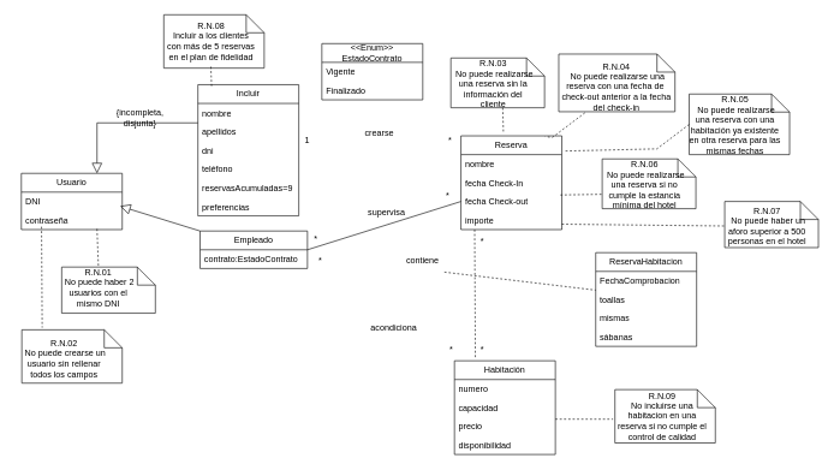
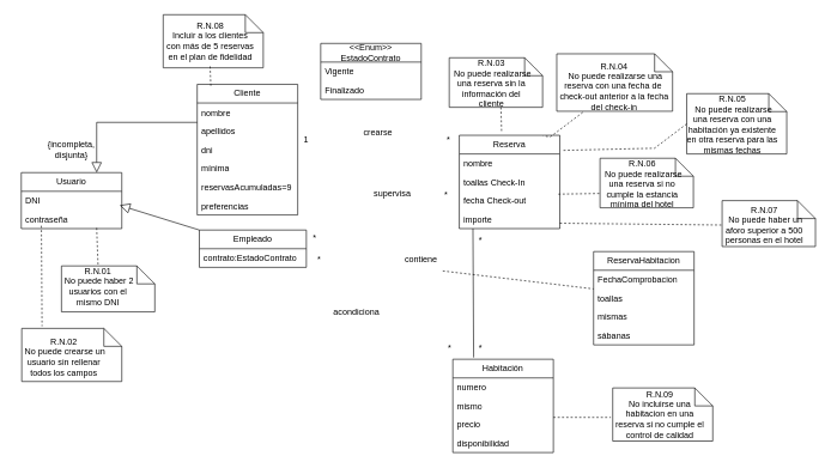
  <mxCell id="0" />
  <mxCell id="1" parent="0" />
  <mxCell id="2" value="Usuario" style="swimlane;fontStyle=0;childLayout=stackLayout;horizontal=1;startSize=26;fillColor=none;horizontalStack=0;resizeParent=1;resizeParentMax=0;resizeLast=0;collapsible=1;marginBottom=0;whiteSpace=wrap;html=1;" parent="1" vertex="1"><mxGeometry x="29" y="240" width="140" height="78" as="geometry" /></mxCell>
  <mxCell id="3" value="DNI" style="text;strokeColor=none;fillColor=none;align=left;verticalAlign=top;spacingLeft=4;spacingRight=4;overflow=hidden;rotatable=0;points=[[0,0.5],[1,0.5]];portConstraint=eastwest;whiteSpace=wrap;html=1;" parent="2" vertex="1"><mxGeometry y="26" width="140" height="26" as="geometry" /></mxCell>
  <mxCell id="4" value="contraseña" style="text;strokeColor=none;fillColor=none;align=left;verticalAlign=top;spacingLeft=4;spacingRight=4;overflow=hidden;rotatable=0;points=[[0,0.5],[1,0.5]];portConstraint=eastwest;whiteSpace=wrap;html=1;" parent="2" vertex="1"><mxGeometry y="52" width="140" height="26" as="geometry" /></mxCell>
- <mxCell id="5" value="Incluir" style="swimlane;fontStyle=0;childLayout=stackLayout;horizontal=1;startSize=26;fillColor=none;horizontalStack=0;resizeParent=1;resizeParentMax=0;resizeLast=0;collapsible=1;marginBottom=0;whiteSpace=wrap;html=1;" parent="1" vertex="1"><mxGeometry x="274" y="117" width="140" height="182" as="geometry" /></mxCell>
+ <mxCell id="5" value="Cliente" style="swimlane;fontStyle=0;childLayout=stackLayout;horizontal=1;startSize=26;fillColor=none;horizontalStack=0;resizeParent=1;resizeParentMax=0;resizeLast=0;collapsible=1;marginBottom=0;whiteSpace=wrap;html=1;" parent="1" vertex="1"><mxGeometry x="274" y="117" width="140" height="182" as="geometry" /></mxCell>
  <mxCell id="6" value="nombre" style="text;strokeColor=none;fillColor=none;align=left;verticalAlign=top;spacingLeft=4;spacingRight=4;overflow=hidden;rotatable=0;points=[[0,0.5],[1,0.5]];portConstraint=eastwest;whiteSpace=wrap;html=1;" parent="5" vertex="1"><mxGeometry y="26" width="140" height="26" as="geometry" /></mxCell>
  <mxCell id="7" value="apellidos" style="text;strokeColor=none;fillColor=none;align=left;verticalAlign=top;spacingLeft=4;spacingRight=4;overflow=hidden;rotatable=0;points=[[0,0.5],[1,0.5]];portConstraint=eastwest;whiteSpace=wrap;html=1;" parent="5" vertex="1"><mxGeometry y="52" width="140" height="26" as="geometry" /></mxCell>
  <mxCell id="8" value="dni" style="text;strokeColor=none;fillColor=none;align=left;verticalAlign=top;spacingLeft=4;spacingRight=4;overflow=hidden;rotatable=0;points=[[0,0.5],[1,0.5]];portConstraint=eastwest;whiteSpace=wrap;html=1;" parent="5" vertex="1"><mxGeometry y="78" width="140" height="26" as="geometry" /></mxCell>
- <mxCell id="9" value="teléfono" style="text;strokeColor=none;fillColor=none;align=left;verticalAlign=top;spacingLeft=4;spacingRight=4;overflow=hidden;rotatable=0;points=[[0,0.5],[1,0.5]];portConstraint=eastwest;whiteSpace=wrap;html=1;" parent="5" vertex="1"><mxGeometry y="104" width="140" height="26" as="geometry" /></mxCell>
+ <mxCell id="9" value="mínima" style="text;strokeColor=none;fillColor=none;align=left;verticalAlign=top;spacingLeft=4;spacingRight=4;overflow=hidden;rotatable=0;points=[[0,0.5],[1,0.5]];portConstraint=eastwest;whiteSpace=wrap;html=1;" parent="5" vertex="1"><mxGeometry y="104" width="140" height="26" as="geometry" /></mxCell>
  <mxCell id="10" value="reservasAcumuladas=9" style="text;strokeColor=none;fillColor=none;align=left;verticalAlign=top;spacingLeft=4;spacingRight=4;overflow=hidden;rotatable=0;points=[[0,0.5],[1,0.5]];portConstraint=eastwest;whiteSpace=wrap;html=1;" parent="5" vertex="1"><mxGeometry y="130" width="140" height="26" as="geometry" /></mxCell>
  <mxCell id="11" value="preferencias" style="text;strokeColor=none;fillColor=none;align=left;verticalAlign=top;spacingLeft=4;spacingRight=4;overflow=hidden;rotatable=0;points=[[0,0.5],[1,0.5]];portConstraint=eastwest;whiteSpace=wrap;html=1;" parent="5" vertex="1"><mxGeometry y="156" width="140" height="26" as="geometry" /></mxCell>
  <mxCell id="12" value="" style="endArrow=block;endFill=0;endSize=12;html=1;rounded=0;exitX=0;exitY=0;exitDx=0;exitDy=0;" parent="5" source="13" edge="1"><mxGeometry width="160" relative="1" as="geometry"><mxPoint x="52" y="168.5" as="sourcePoint" /><mxPoint x="-108" y="168.5" as="targetPoint" /></mxGeometry></mxCell>
  <mxCell id="13" value="Empleado" style="swimlane;fontStyle=0;childLayout=stackLayout;horizontal=1;startSize=26;fillColor=none;horizontalStack=0;resizeParent=1;resizeParentMax=0;resizeLast=0;collapsible=1;marginBottom=0;whiteSpace=wrap;html=1;" parent="1" vertex="1"><mxGeometry x="277" y="320" width="149" height="52" as="geometry" /></mxCell>
  <mxCell id="14" value="contrato:EstadoContrato" style="text;strokeColor=none;fillColor=none;align=left;verticalAlign=top;spacingLeft=4;spacingRight=4;overflow=hidden;rotatable=0;points=[[0,0.5],[1,0.5]];portConstraint=eastwest;whiteSpace=wrap;html=1;" parent="13" vertex="1"><mxGeometry y="26" width="149" height="26" as="geometry" /></mxCell>
  <mxCell id="15" value="" style="endArrow=block;endFill=0;endSize=12;html=1;rounded=0;entryX=0.75;entryY=0;entryDx=0;entryDy=0;" parent="1" target="2" edge="1"><mxGeometry width="160" relative="1" as="geometry"><mxPoint x="274" y="170" as="sourcePoint" /><mxPoint x="114" y="170" as="targetPoint" /><Array as="points"><mxPoint x="134" y="170" /></Array></mxGeometry></mxCell>
- <mxCell id="16" value="{incompleta, disjunta}" style="text;html=1;align=center;verticalAlign=middle;whiteSpace=wrap;rounded=0;" parent="1" vertex="1"><mxGeometry x="164" y="148" width="60" height="30" as="geometry" /></mxCell>
+ <mxCell id="16" value="{incompleta, disjunta}" style="text;html=1;align=center;verticalAlign=middle;whiteSpace=wrap;rounded=0;" parent="1" vertex="1"><mxGeometry x="69" y="193" width="60" height="30" as="geometry" /></mxCell>
  <mxCell id="17" value="Reserva" style="swimlane;fontStyle=0;childLayout=stackLayout;horizontal=1;startSize=26;fillColor=none;horizontalStack=0;resizeParent=1;resizeParentMax=0;resizeLast=0;collapsible=1;marginBottom=0;whiteSpace=wrap;html=1;" parent="1" vertex="1"><mxGeometry x="639" y="188" width="140" height="130" as="geometry" /></mxCell>
  <mxCell id="18" value="nombre" style="text;strokeColor=none;fillColor=none;align=left;verticalAlign=top;spacingLeft=4;spacingRight=4;overflow=hidden;rotatable=0;points=[[0,0.5],[1,0.5]];portConstraint=eastwest;whiteSpace=wrap;html=1;" parent="17" vertex="1"><mxGeometry y="26" width="140" height="26" as="geometry" /></mxCell>
- <mxCell id="19" value="fecha Check-In" style="text;strokeColor=none;fillColor=none;align=left;verticalAlign=top;spacingLeft=4;spacingRight=4;overflow=hidden;rotatable=0;points=[[0,0.5],[1,0.5]];portConstraint=eastwest;whiteSpace=wrap;html=1;" parent="17" vertex="1"><mxGeometry y="52" width="140" height="26" as="geometry" /></mxCell>
+ <mxCell id="19" value="toallas Check-In" style="text;strokeColor=none;fillColor=none;align=left;verticalAlign=top;spacingLeft=4;spacingRight=4;overflow=hidden;rotatable=0;points=[[0,0.5],[1,0.5]];portConstraint=eastwest;whiteSpace=wrap;html=1;" parent="17" vertex="1"><mxGeometry y="52" width="140" height="26" as="geometry" /></mxCell>
  <mxCell id="20" value="fecha Check-out" style="text;strokeColor=none;fillColor=none;align=left;verticalAlign=top;spacingLeft=4;spacingRight=4;overflow=hidden;rotatable=0;points=[[0,0.5],[1,0.5]];portConstraint=eastwest;whiteSpace=wrap;html=1;" parent="17" vertex="1"><mxGeometry y="78" width="140" height="26" as="geometry" /></mxCell>
  <mxCell id="21" value="importe" style="text;strokeColor=none;fillColor=none;align=left;verticalAlign=top;spacingLeft=4;spacingRight=4;overflow=hidden;rotatable=0;points=[[0,0.5],[1,0.5]];portConstraint=eastwest;whiteSpace=wrap;html=1;" parent="17" vertex="1"><mxGeometry y="104" width="140" height="26" as="geometry" /></mxCell>
  <mxCell id="22" value="Habitación" style="swimlane;fontStyle=0;childLayout=stackLayout;horizontal=1;startSize=26;fillColor=none;horizontalStack=0;resizeParent=1;resizeParentMax=0;resizeLast=0;collapsible=1;marginBottom=0;whiteSpace=wrap;html=1;" parent="1" vertex="1"><mxGeometry x="630" y="500" width="140" height="130" as="geometry" /></mxCell>
  <mxCell id="23" value="numero" style="text;strokeColor=none;fillColor=none;align=left;verticalAlign=top;spacingLeft=4;spacingRight=4;overflow=hidden;rotatable=0;points=[[0,0.5],[1,0.5]];portConstraint=eastwest;whiteSpace=wrap;html=1;" parent="22" vertex="1"><mxGeometry y="26" width="140" height="26" as="geometry" /></mxCell>
- <mxCell id="24" value="capacidad" style="text;strokeColor=none;fillColor=none;align=left;verticalAlign=top;spacingLeft=4;spacingRight=4;overflow=hidden;rotatable=0;points=[[0,0.5],[1,0.5]];portConstraint=eastwest;whiteSpace=wrap;html=1;" parent="22" vertex="1"><mxGeometry y="52" width="140" height="26" as="geometry" /></mxCell>
+ <mxCell id="24" value="mismo" style="text;strokeColor=none;fillColor=none;align=left;verticalAlign=top;spacingLeft=4;spacingRight=4;overflow=hidden;rotatable=0;points=[[0,0.5],[1,0.5]];portConstraint=eastwest;whiteSpace=wrap;html=1;" parent="22" vertex="1"><mxGeometry y="52" width="140" height="26" as="geometry" /></mxCell>
  <mxCell id="25" value="precio" style="text;strokeColor=none;fillColor=none;align=left;verticalAlign=top;spacingLeft=4;spacingRight=4;overflow=hidden;rotatable=0;points=[[0,0.5],[1,0.5]];portConstraint=eastwest;whiteSpace=wrap;html=1;" parent="22" vertex="1"><mxGeometry y="78" width="140" height="26" as="geometry" /></mxCell>
  <mxCell id="26" value="disponibilidad" style="text;strokeColor=none;fillColor=none;align=left;verticalAlign=top;spacingLeft=4;spacingRight=4;overflow=hidden;rotatable=0;points=[[0,0.5],[1,0.5]];portConstraint=eastwest;whiteSpace=wrap;html=1;" parent="22" vertex="1"><mxGeometry y="104" width="140" height="26" as="geometry" /></mxCell>
  <mxCell id="27" value="crearse" style="text;html=1;align=center;verticalAlign=middle;whiteSpace=wrap;rounded=0;" parent="1" vertex="1"><mxGeometry x="496" y="170" width="60" height="30" as="geometry" /></mxCell>
- <mxCell id="28" value="" style="endArrow=none;html=1;rounded=0;entryX=0.207;entryY=-0.019;entryDx=0;entryDy=0;entryPerimeter=0;exitX=0.136;exitY=1;exitDx=0;exitDy=0;exitPerimeter=0;dashed=1;" parent="1" source="21" target="22" edge="1"><mxGeometry relative="1" as="geometry"><mxPoint x="734" y="360" as="sourcePoint" /><mxPoint x="735.5" y="387" as="targetPoint" /><Array as="points" /></mxGeometry></mxCell>
+ <mxCell id="28" value="" style="endArrow=none;html=1;rounded=0;entryX=0.207;entryY=-0.019;entryDx=0;entryDy=0;entryPerimeter=0;exitX=0.136;exitY=1;exitDx=0;exitDy=0;exitPerimeter=0;" parent="1" source="21" target="22" edge="1"><mxGeometry relative="1" as="geometry"><mxPoint x="734" y="360" as="sourcePoint" /><mxPoint x="735.5" y="387" as="targetPoint" /><Array as="points" /></mxGeometry></mxCell>
  <mxCell id="29" value="contiene" style="text;html=1;align=center;verticalAlign=middle;whiteSpace=wrap;rounded=0;" parent="1" vertex="1"><mxGeometry x="556" y="347" width="60" height="30" as="geometry" /></mxCell>
  <mxCell id="30" value="&lt;div&gt;&amp;lt;&amp;lt;Enum&amp;gt;&amp;gt;&lt;/div&gt;&lt;div&gt;EstadoContrato&lt;br&gt;&lt;/div&gt;" style="swimlane;fontStyle=0;childLayout=stackLayout;horizontal=1;startSize=26;fillColor=none;horizontalStack=0;resizeParent=1;resizeParentMax=0;resizeLast=0;collapsible=1;marginBottom=0;whiteSpace=wrap;html=1;" parent="1" vertex="1"><mxGeometry x="446" y="60" width="140" height="78" as="geometry" /></mxCell>
  <mxCell id="31" value="Vigente" style="text;strokeColor=none;fillColor=none;align=left;verticalAlign=top;spacingLeft=4;spacingRight=4;overflow=hidden;rotatable=0;points=[[0,0.5],[1,0.5]];portConstraint=eastwest;whiteSpace=wrap;html=1;" parent="30" vertex="1"><mxGeometry y="26" width="140" height="26" as="geometry" /></mxCell>
  <mxCell id="32" value="Finalizado" style="text;strokeColor=none;fillColor=none;align=left;verticalAlign=top;spacingLeft=4;spacingRight=4;overflow=hidden;rotatable=0;points=[[0,0.5],[1,0.5]];portConstraint=eastwest;whiteSpace=wrap;html=1;" parent="30" vertex="1"><mxGeometry y="52" width="140" height="26" as="geometry" /></mxCell>
- <mxCell id="33" value="" style="endArrow=none;html=1;rounded=0;exitX=1;exitY=0.5;exitDx=0;exitDy=0;entryX=0;entryY=0.5;entryDx=0;entryDy=0;" parent="1" source="13" target="20" edge="1"><mxGeometry relative="1" as="geometry"><mxPoint x="436" y="320" as="sourcePoint" /><mxPoint x="688" y="320" as="targetPoint" /><Array as="points" /></mxGeometry></mxCell>
- <mxCell id="34" value="supervisa" style="text;html=1;align=center;verticalAlign=middle;whiteSpace=wrap;rounded=0;" parent="1" vertex="1"><mxGeometry x="506" y="279" width="60" height="30" as="geometry" /></mxCell>
- <mxCell id="35" value="acondiciona" style="text;html=1;align=center;verticalAlign=middle;whiteSpace=wrap;rounded=0;" parent="1" vertex="1"><mxGeometry x="516" y="440" width="60" height="30" as="geometry" /></mxCell>
+ <mxCell id="34" value="supervisa" style="text;html=1;align=center;verticalAlign=middle;whiteSpace=wrap;rounded=0;" parent="1" vertex="1"><mxGeometry x="516" y="254" width="60" height="30" as="geometry" /></mxCell>
+ <mxCell id="35" value="acondiciona" style="text;html=1;align=center;verticalAlign=middle;whiteSpace=wrap;rounded=0;" parent="1" vertex="1"><mxGeometry x="466" y="420" width="60" height="30" as="geometry" /></mxCell>
  <mxCell id="36" value="1" style="text;html=1;align=center;verticalAlign=middle;whiteSpace=wrap;rounded=0;" parent="1" vertex="1"><mxGeometry x="396" y="180" width="60" height="30" as="geometry" /></mxCell>
  <mxCell id="37" value="*" style="text;html=1;align=center;verticalAlign=middle;whiteSpace=wrap;rounded=0;" parent="1" vertex="1"><mxGeometry x="594" y="180" width="60" height="30" as="geometry" /></mxCell>
  <mxCell id="38" value="*" style="text;html=1;align=center;verticalAlign=middle;whiteSpace=wrap;rounded=0;" parent="1" vertex="1"><mxGeometry x="591" y="256" width="60" height="30" as="geometry" /></mxCell>
  <mxCell id="39" value="*" style="text;html=1;align=center;verticalAlign=middle;whiteSpace=wrap;rounded=0;" parent="1" vertex="1"><mxGeometry x="408" y="316" width="60" height="30" as="geometry" /></mxCell>
  <mxCell id="40" value="*" style="text;html=1;align=center;verticalAlign=middle;whiteSpace=wrap;rounded=0;" parent="1" vertex="1"><mxGeometry x="596" y="470" width="60" height="30" as="geometry" /></mxCell>
  <mxCell id="41" value="*" style="text;html=1;align=center;verticalAlign=middle;whiteSpace=wrap;rounded=0;" parent="1" vertex="1"><mxGeometry x="414" y="346" width="60" height="30" as="geometry" /></mxCell>
  <mxCell id="42" value="*" style="text;html=1;align=center;verticalAlign=middle;whiteSpace=wrap;rounded=0;" parent="1" vertex="1"><mxGeometry x="639" y="470" width="60" height="30" as="geometry" /></mxCell>
  <mxCell id="43" value="*" style="text;html=1;align=center;verticalAlign=middle;whiteSpace=wrap;rounded=0;" parent="1" vertex="1"><mxGeometry x="639" y="320" width="60" height="30" as="geometry" /></mxCell>
  <mxCell id="44" value="ReservaHabitacion" style="swimlane;fontStyle=0;childLayout=stackLayout;horizontal=1;startSize=26;fillColor=none;horizontalStack=0;resizeParent=1;resizeParentMax=0;resizeLast=0;collapsible=1;marginBottom=0;whiteSpace=wrap;html=1;" parent="1" vertex="1"><mxGeometry x="826" y="350" width="140" height="130" as="geometry" /></mxCell>
  <mxCell id="45" value="FechaComprobacion" style="text;strokeColor=none;fillColor=none;align=left;verticalAlign=top;spacingLeft=4;spacingRight=4;overflow=hidden;rotatable=0;points=[[0,0.5],[1,0.5]];portConstraint=eastwest;whiteSpace=wrap;html=1;" parent="44" vertex="1"><mxGeometry y="26" width="140" height="26" as="geometry" /></mxCell>
  <mxCell id="46" value="toallas" style="text;strokeColor=none;fillColor=none;align=left;verticalAlign=top;spacingLeft=4;spacingRight=4;overflow=hidden;rotatable=0;points=[[0,0.5],[1,0.5]];portConstraint=eastwest;whiteSpace=wrap;html=1;" parent="44" vertex="1"><mxGeometry y="52" width="140" height="26" as="geometry" /></mxCell>
  <mxCell id="47" value="mismas" style="text;strokeColor=none;fillColor=none;align=left;verticalAlign=top;spacingLeft=4;spacingRight=4;overflow=hidden;rotatable=0;points=[[0,0.5],[1,0.5]];portConstraint=eastwest;whiteSpace=wrap;html=1;" parent="44" vertex="1"><mxGeometry y="78" width="140" height="26" as="geometry" /></mxCell>
  <mxCell id="48" value="sábanas" style="text;strokeColor=none;fillColor=none;align=left;verticalAlign=top;spacingLeft=4;spacingRight=4;overflow=hidden;rotatable=0;points=[[0,0.5],[1,0.5]];portConstraint=eastwest;whiteSpace=wrap;html=1;" parent="44" vertex="1"><mxGeometry y="104" width="140" height="26" as="geometry" /></mxCell>
  <mxCell id="49" value="" style="html=1;verticalAlign=bottom;labelBackgroundColor=none;endArrow=none;endFill=0;dashed=1;rounded=0;exitX=1;exitY=1;exitDx=0;exitDy=0;" edge="1" parent="1" source="29"><mxGeometry width="160" relative="1" as="geometry"><mxPoint x="666" y="402" as="sourcePoint" /><mxPoint x="826" y="402" as="targetPoint" /></mxGeometry></mxCell>
  <mxCell id="50" value="" style="group" vertex="1" connectable="0" parent="1"><mxGeometry x="76" y="370" width="139" height="64" as="geometry" /></mxCell>
  <mxCell id="51" value="" style="shape=note2;boundedLbl=1;whiteSpace=wrap;html=1;size=25;verticalAlign=top;align=center;" vertex="1" parent="50"><mxGeometry x="9" width="130" height="64" as="geometry" /></mxCell>
  <mxCell id="52" value="&lt;div&gt;R.N.01&lt;/div&gt;&lt;div&gt;&amp;nbsp;No puede haber 2 usuarios con el mismo DNI&lt;/div&gt;" style="text;html=1;align=center;verticalAlign=middle;whiteSpace=wrap;rounded=0;" vertex="1" parent="50"><mxGeometry y="4" width="120" height="50" as="geometry" /></mxCell>
  <mxCell id="53" value="" style="group" vertex="1" connectable="0" parent="1"><mxGeometry x="20" y="457" width="149" height="74" as="geometry" /></mxCell>
  <mxCell id="54" value="" style="shape=note2;boundedLbl=1;whiteSpace=wrap;html=1;size=25;verticalAlign=top;align=center;" vertex="1" parent="53"><mxGeometry x="9.647" width="139.353" height="74" as="geometry" /></mxCell>
  <mxCell id="55" value="&lt;div&gt;R.N.02&lt;/div&gt;&lt;div&gt;&amp;nbsp;No puede crearse un usuario sin rellenar todos los campos&lt;br&gt;&lt;/div&gt;" style="text;html=1;align=center;verticalAlign=middle;whiteSpace=wrap;rounded=0;" vertex="1" parent="53"><mxGeometry x="4" y="10.625" width="128.633" height="57.812" as="geometry" /></mxCell>
  <mxCell id="56" value="" style="group" vertex="1" connectable="0" parent="1"><mxGeometry x="616" y="80" width="139" height="69" as="geometry" /></mxCell>
  <mxCell id="57" value="" style="shape=note2;boundedLbl=1;whiteSpace=wrap;html=1;size=25;verticalAlign=top;align=center;" vertex="1" parent="56"><mxGeometry x="9" width="130" height="69" as="geometry" /></mxCell>
  <mxCell id="58" value="&lt;div&gt;R.N.03&lt;/div&gt;&lt;div&gt;&amp;nbsp;No puede realizarse una reserva sin la información del cliente&lt;br&gt;&lt;/div&gt;" style="text;html=1;align=center;verticalAlign=middle;whiteSpace=wrap;rounded=0;" vertex="1" parent="56"><mxGeometry x="8" y="8.625" width="120" height="53.906" as="geometry" /></mxCell>
  <mxCell id="59" value="" style="group" vertex="1" connectable="0" parent="1"><mxGeometry x="766" y="74.5" width="170" height="80" as="geometry" /></mxCell>
  <mxCell id="60" value="" style="shape=note2;boundedLbl=1;whiteSpace=wrap;html=1;size=25;verticalAlign=top;align=center;" vertex="1" parent="59"><mxGeometry x="8.738" width="161.262" height="80" as="geometry" /></mxCell>
  <mxCell id="61" value="&lt;div&gt;R.N.04&lt;/div&gt;&lt;div&gt;&amp;nbsp;No puede realizarse una reserva con una fecha de&amp;nbsp; check-out anterior a la fecha del check-in &lt;br&gt;&lt;/div&gt;" style="text;html=1;align=center;verticalAlign=middle;whiteSpace=wrap;rounded=0;" vertex="1" parent="59"><mxGeometry x="7.763" y="16" width="162.237" height="58.571" as="geometry" /></mxCell>
  <mxCell id="62" value="" style="group" vertex="1" connectable="0" parent="1"><mxGeometry x="946" y="130" width="149" height="84" as="geometry" /></mxCell>
  <mxCell id="63" value="" style="shape=note2;boundedLbl=1;whiteSpace=wrap;html=1;size=25;verticalAlign=top;align=center;" vertex="1" parent="62"><mxGeometry x="9.647" width="139.353" height="84" as="geometry" /></mxCell>
  <mxCell id="64" value="&lt;div&gt;R.N.05&lt;/div&gt;&lt;div&gt;&amp;nbsp;No puede realizarse una reserva con una habitación ya existente en otra reserva para las mismas fechas&lt;br&gt;&lt;/div&gt;" style="text;html=1;align=center;verticalAlign=middle;whiteSpace=wrap;rounded=0;" vertex="1" parent="62"><mxGeometry x="8.576" y="10.5" width="128.633" height="65.625" as="geometry" /></mxCell>
  <mxCell id="65" value="" style="html=1;verticalAlign=bottom;labelBackgroundColor=none;endArrow=none;endFill=0;dashed=1;rounded=0;exitX=0.75;exitY=0.962;exitDx=0;exitDy=0;exitPerimeter=0;entryX=1.021;entryY=0.162;entryDx=0;entryDy=0;entryPerimeter=0;" edge="1" parent="62" target="17"><mxGeometry width="160" relative="1" as="geometry"><mxPoint x="9.65" y="42.13" as="sourcePoint" /><mxPoint x="-45.35" y="75.13" as="targetPoint" /><Array as="points"><mxPoint x="-35" y="76" /></Array></mxGeometry></mxCell>
  <mxCell id="66" value="" style="group" vertex="1" connectable="0" parent="1"><mxGeometry x="826" y="220" width="139" height="69" as="geometry" /></mxCell>
  <mxCell id="67" value="" style="shape=note2;boundedLbl=1;whiteSpace=wrap;html=1;size=25;verticalAlign=top;align=center;" vertex="1" parent="66"><mxGeometry x="9" width="130" height="69" as="geometry" /></mxCell>
  <mxCell id="68" value="&lt;div&gt;R.N.06&lt;/div&gt;&lt;div&gt;&amp;nbsp;No puede realizarse una reserva si no cumple la estancia mínima del hotel&lt;br&gt;&lt;/div&gt;" style="text;html=1;align=center;verticalAlign=middle;whiteSpace=wrap;rounded=0;" vertex="1" parent="66"><mxGeometry x="8" y="8.625" width="120" height="53.906" as="geometry" /></mxCell>
  <mxCell id="69" value="" style="html=1;verticalAlign=bottom;labelBackgroundColor=none;endArrow=none;endFill=0;dashed=1;rounded=0;exitX=0.75;exitY=0.962;exitDx=0;exitDy=0;exitPerimeter=0;entryX=0.392;entryY=0;entryDx=0;entryDy=0;entryPerimeter=0;" edge="1" parent="1" source="4" target="51"><mxGeometry width="160" relative="1" as="geometry"><mxPoint x="76" y="346" as="sourcePoint" /><mxPoint x="136" y="360" as="targetPoint" /></mxGeometry></mxCell>
  <mxCell id="70" value="" style="html=1;verticalAlign=bottom;labelBackgroundColor=none;endArrow=none;endFill=0;dashed=1;rounded=0;exitX=0.2;exitY=0.846;exitDx=0;exitDy=0;exitPerimeter=0;entryX=0.203;entryY=-0.041;entryDx=0;entryDy=0;entryPerimeter=0;" edge="1" parent="1" source="4" target="54"><mxGeometry width="160" relative="1" as="geometry"><mxPoint x="55" y="327" as="sourcePoint" /><mxPoint x="57" y="380" as="targetPoint" /></mxGeometry></mxCell>
  <mxCell id="71" value="" style="html=1;verticalAlign=bottom;labelBackgroundColor=none;endArrow=none;endFill=0;dashed=1;rounded=0;exitX=0.75;exitY=0.962;exitDx=0;exitDy=0;exitPerimeter=0;entryX=0.421;entryY=-0.023;entryDx=0;entryDy=0;entryPerimeter=0;" edge="1" parent="1" target="17"><mxGeometry width="160" relative="1" as="geometry"><mxPoint x="697" y="149" as="sourcePoint" /><mxPoint x="699" y="202" as="targetPoint" /></mxGeometry></mxCell>
  <mxCell id="72" value="" style="html=1;verticalAlign=bottom;labelBackgroundColor=none;endArrow=none;endFill=0;dashed=1;rounded=0;exitX=0.75;exitY=0.962;exitDx=0;exitDy=0;exitPerimeter=0;entryX=0.836;entryY=0.008;entryDx=0;entryDy=0;entryPerimeter=0;" edge="1" parent="1" target="17"><mxGeometry width="160" relative="1" as="geometry"><mxPoint x="811" y="156" as="sourcePoint" /><mxPoint x="812" y="192" as="targetPoint" /><Array as="points"><mxPoint x="766" y="190" /></Array></mxGeometry></mxCell>
  <mxCell id="73" value="" style="html=1;verticalAlign=bottom;labelBackgroundColor=none;endArrow=none;endFill=0;dashed=1;rounded=0;exitX=0;exitY=0.75;exitDx=0;exitDy=0;" edge="1" parent="1" source="68"><mxGeometry width="160" relative="1" as="geometry"><mxPoint x="791" y="241" as="sourcePoint" /><mxPoint x="776" y="270" as="targetPoint" /></mxGeometry></mxCell>
  <mxCell id="74" value="" style="group" vertex="1" connectable="0" parent="1"><mxGeometry x="996" y="279" width="139" height="64" as="geometry" /></mxCell>
  <mxCell id="75" value="" style="shape=note2;boundedLbl=1;whiteSpace=wrap;html=1;size=25;verticalAlign=top;align=center;" vertex="1" parent="74"><mxGeometry x="9" width="130" height="64" as="geometry" /></mxCell>
  <mxCell id="76" value="&lt;div&gt;R.N.07&lt;/div&gt;&lt;div&gt;&amp;nbsp;No puede haber un aforo superior a 500 personas en el hotel&lt;/div&gt;" style="text;html=1;align=center;verticalAlign=middle;whiteSpace=wrap;rounded=0;" vertex="1" parent="74"><mxGeometry x="8" y="9" width="120" height="50" as="geometry" /></mxCell>
  <mxCell id="77" value="" style="group" vertex="1" connectable="0" parent="1"><mxGeometry x="217" y="20" width="149" height="74" as="geometry" /></mxCell>
  <mxCell id="78" value="" style="shape=note2;boundedLbl=1;whiteSpace=wrap;html=1;size=25;verticalAlign=top;align=center;" vertex="1" parent="77"><mxGeometry x="9.647" width="139.353" height="74" as="geometry" /></mxCell>
  <mxCell id="79" value="&lt;div&gt;R.N.08&lt;/div&gt;&lt;div&gt;Incluir a los clientes con más de 5 reservas en el plan de fidelidad&lt;br&gt;&lt;/div&gt;" style="text;html=1;align=center;verticalAlign=middle;whiteSpace=wrap;rounded=0;" vertex="1" parent="77"><mxGeometry x="11" y="7.625" width="128.633" height="57.812" as="geometry" /></mxCell>
  <mxCell id="80" value="" style="group" vertex="1" connectable="0" parent="1"><mxGeometry x="843" y="540" width="149" height="74" as="geometry" /></mxCell>
  <mxCell id="81" value="" style="shape=note2;boundedLbl=1;whiteSpace=wrap;html=1;size=25;verticalAlign=top;align=center;" vertex="1" parent="80"><mxGeometry x="9.647" width="139.353" height="74" as="geometry" /></mxCell>
  <mxCell id="82" value="&lt;div&gt;R.N.09&lt;/div&gt;&lt;div&gt;No incluirse una habitacion en una reserva si no cumple el control de calidad&lt;br&gt;&lt;/div&gt;" style="text;html=1;align=center;verticalAlign=middle;whiteSpace=wrap;rounded=0;" vertex="1" parent="80"><mxGeometry x="11" y="7.625" width="128.633" height="57.812" as="geometry" /></mxCell>
  <mxCell id="83" value="" style="html=1;verticalAlign=bottom;labelBackgroundColor=none;endArrow=none;endFill=0;dashed=1;rounded=0;exitX=0.75;exitY=0.962;exitDx=0;exitDy=0;exitPerimeter=0;" edge="1" parent="1"><mxGeometry width="160" relative="1" as="geometry"><mxPoint x="292" y="92" as="sourcePoint" /><mxPoint x="293" y="120" as="targetPoint" /></mxGeometry></mxCell>
  <mxCell id="84" value="" style="html=1;verticalAlign=bottom;labelBackgroundColor=none;endArrow=none;endFill=0;dashed=1;rounded=0;exitX=1;exitY=0.115;exitDx=0;exitDy=0;exitPerimeter=0;" edge="1" parent="1" source="25"><mxGeometry width="160" relative="1" as="geometry"><mxPoint x="680" y="581" as="sourcePoint" /><mxPoint x="850" y="581" as="targetPoint" /></mxGeometry></mxCell>
  <mxCell id="85" value="" style="html=1;verticalAlign=bottom;labelBackgroundColor=none;endArrow=none;endFill=0;dashed=1;rounded=0;exitX=1;exitY=1;exitDx=0;exitDy=0;entryX=0;entryY=0.5;entryDx=0;entryDy=0;" edge="1" parent="1" target="76"><mxGeometry width="160" relative="1" as="geometry"><mxPoint x="779" y="310.5" as="sourcePoint" /><mxPoint x="949" y="310.5" as="targetPoint" /></mxGeometry></mxCell>
